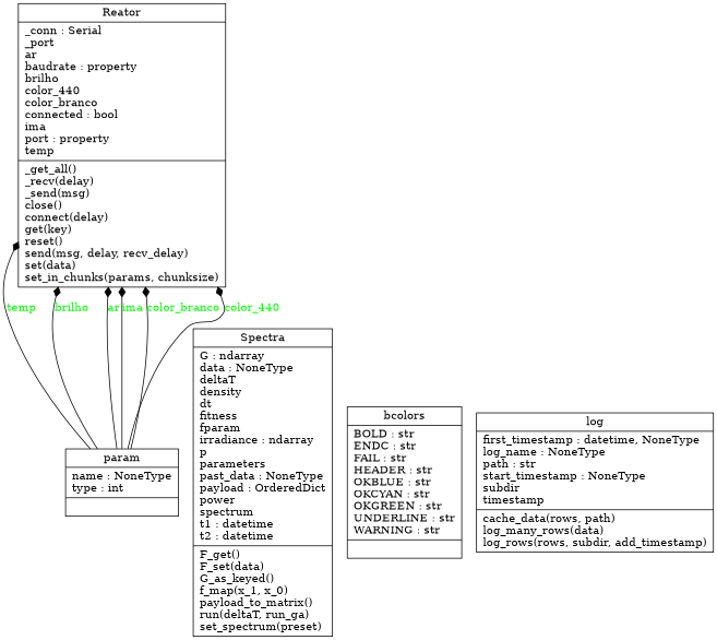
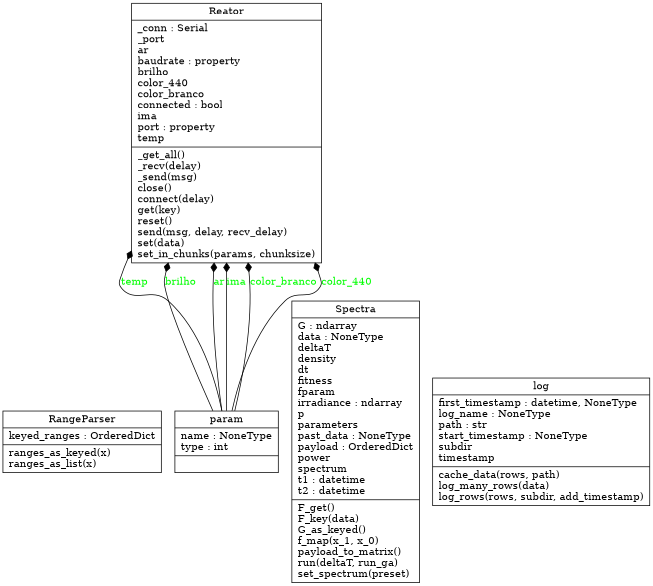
  digraph {
    fontname="DejaVu Serif"
    rankdir=BT
    node [fontname="DejaVu Serif" shape=record]
    edge [arrowhead=diamond arrowtail=none fontcolor=green fontname="DejaVu Serif" style=solid]
+   n1 [label="{RangeParser|keyed_ranges : OrderedDict\l|ranges_as_keyed(x)\lranges_as_list(x)\l}"]
    n2 [label="{Reator|_conn : Serial\l_port\lar\lbaudrate : property\lbrilho\lcolor_440\lcolor_branco\lconnected : bool\lima\lport : property\ltemp\l|_get_all()\l_recv(delay)\l_send(msg)\lclose()\lconnect(delay)\lget(key)\lreset()\lsend(msg, delay, recv_delay)\lset(data)\lset_in_chunks(params, chunksize)\l}"]
-   n3 [label="{Spectra|G : ndarray\ldata : NoneType\ldeltaT\ldensity\ldt\lfitness\lfparam\lirradiance : ndarray\lp\lparameters\lpast_data : NoneType\lpayload : OrderedDict\lpower\lspectrum\lt1 : datetime\lt2 : datetime\l|F_get()\lF_set(data)\lG_as_keyed()\lf_map(x_1, x_0)\lpayload_to_matrix()\lrun(deltaT, run_ga)\lset_spectrum(preset)\l}"]
-   n4 [label="{bcolors|BOLD : str\lENDC : str\lFAIL : str\lHEADER : str\lOKBLUE : str\lOKCYAN : str\lOKGREEN : str\lUNDERLINE : str\lWARNING : str\l|}"]
+   n3 [label="{Spectra|G : ndarray\ldata : NoneType\ldeltaT\ldensity\ldt\lfitness\lfparam\lirradiance : ndarray\lp\lparameters\lpast_data : NoneType\lpayload : OrderedDict\lpower\lspectrum\lt1 : datetime\lt2 : datetime\l|F_get()\lF_key(data)\lG_as_keyed()\lf_map(x_1, x_0)\lpayload_to_matrix()\lrun(deltaT, run_ga)\lset_spectrum(preset)\l}"]
    n5 [label="{log|first_timestamp : datetime, NoneType\llog_name : NoneType\lpath : str\lstart_timestamp : NoneType\lsubdir\ltimestamp\l|cache_data(rows, path)\llog_many_rows(data)\llog_rows(rows, subdir, add_timestamp)\l}"]
    n6 [label="{param|name : NoneType\ltype : int\l|}"]
    n6 -> n2 [label=temp]
    n6 -> n2 [label=brilho]
    n6 -> n2 [label=ar]
    n6 -> n2 [label=ima]
    n6 -> n2 [label=color_branco]
    n6 -> n2 [label=color_440]
  }
